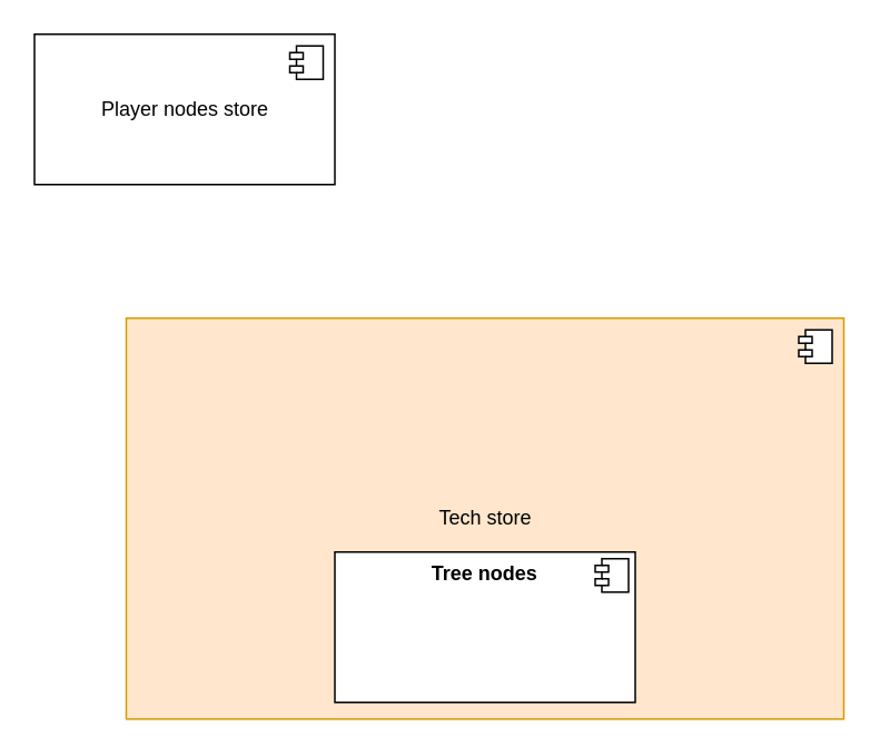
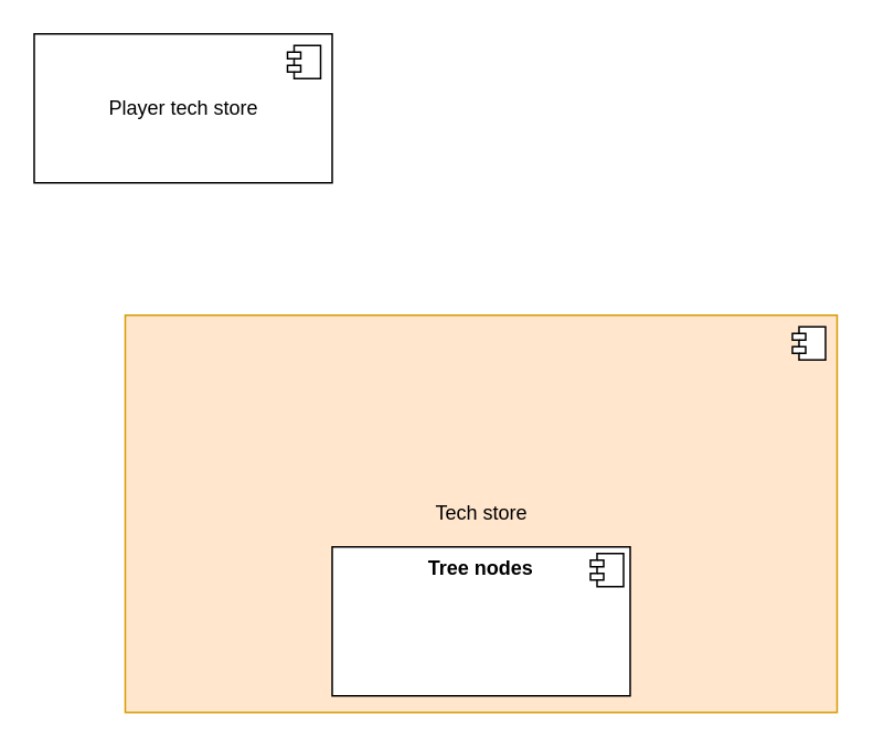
  <mxCell id="0" />
  <mxCell id="1" parent="0" />
  <mxCell id="2" value="Tech store" style="html=1;dropTarget=0;fillColor=#ffe6cc;strokeColor=#d79b00;" vertex="1" parent="1"><mxGeometry x="75" y="190" width="430" height="240" as="geometry" /></mxCell>
  <mxCell id="3" value="" style="shape=module;jettyWidth=8;jettyHeight=4;" vertex="1" parent="2"><mxGeometry x="1" width="20" height="20" relative="1" as="geometry"><mxPoint x="-27" y="7" as="offset" /></mxGeometry></mxCell>
  <mxCell id="4" value="&lt;p style=&quot;margin:0px;margin-top:6px;text-align:center;&quot;&gt;&lt;b&gt;Tree nodes&lt;/b&gt;&lt;/p&gt;" style="align=left;overflow=fill;html=1;dropTarget=0;" vertex="1" parent="1"><mxGeometry x="200" y="330" width="180" height="90" as="geometry" /></mxCell>
  <mxCell id="5" value="" style="shape=component;jettyWidth=8;jettyHeight=4;" vertex="1" parent="4"><mxGeometry x="1" width="20" height="20" relative="1" as="geometry"><mxPoint x="-24" y="4" as="offset" /></mxGeometry></mxCell>
- <mxCell id="6" value="Player nodes store" style="html=1;dropTarget=0;shadow=0;" vertex="1" parent="1"><mxGeometry x="20" y="20" width="180" height="90" as="geometry" /></mxCell>
+ <mxCell id="6" value="Player tech store" style="html=1;dropTarget=0;shadow=0;" vertex="1" parent="1"><mxGeometry x="20" y="20" width="180" height="90" as="geometry" /></mxCell>
  <mxCell id="7" value="" style="shape=module;jettyWidth=8;jettyHeight=4;" vertex="1" parent="6"><mxGeometry x="1" width="20" height="20" relative="1" as="geometry"><mxPoint x="-27" y="7" as="offset" /></mxGeometry></mxCell>
